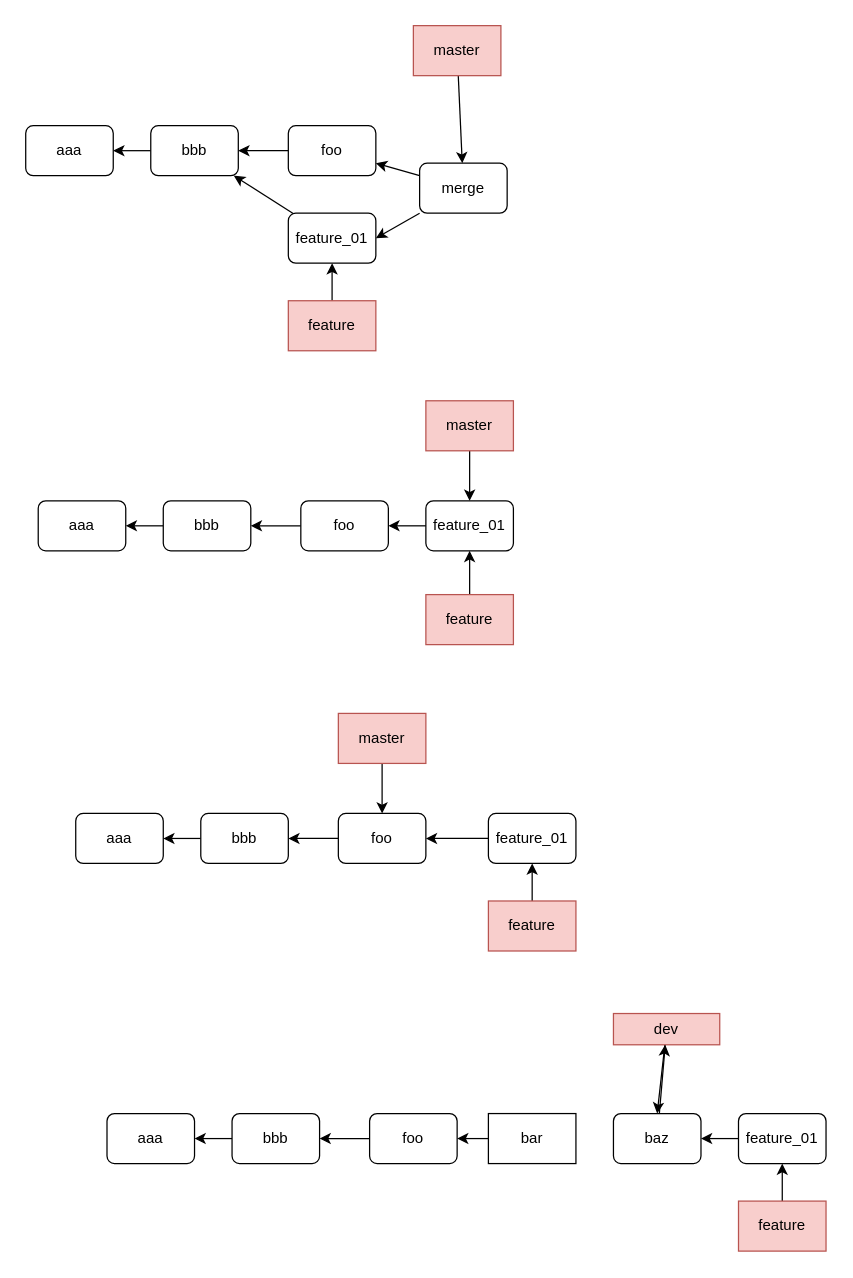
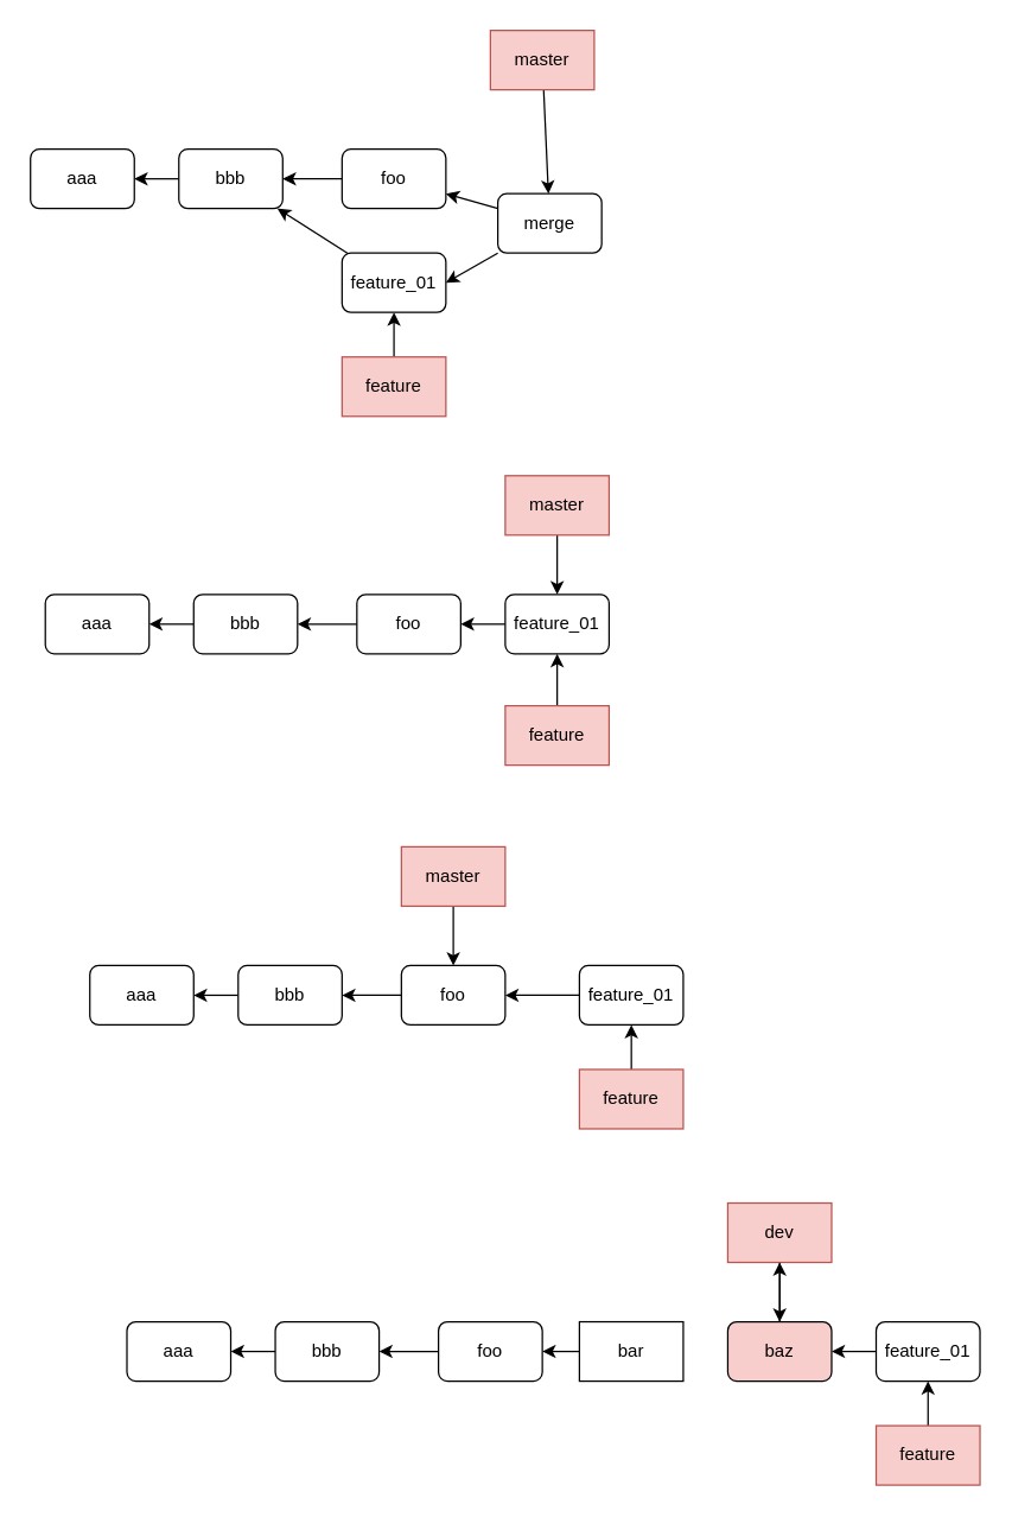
  <mxCell id="0" />
  <mxCell id="1" parent="0" />
  <mxCell id="2" value="aaa" style="rounded=1;whiteSpace=wrap;html=1;" parent="1" vertex="1"><mxGeometry x="20" y="100" width="70" height="40" as="geometry" /></mxCell>
  <mxCell id="3" value="" style="edgeStyle=none;html=1;" parent="1" source="4" target="2" edge="1"><mxGeometry relative="1" as="geometry" /></mxCell>
  <mxCell id="4" value="bbb" style="rounded=1;whiteSpace=wrap;html=1;" parent="1" vertex="1"><mxGeometry x="120" y="100" width="70" height="40" as="geometry" /></mxCell>
  <mxCell id="5" value="" style="edgeStyle=none;html=1;" parent="1" source="6" target="4" edge="1"><mxGeometry relative="1" as="geometry" /></mxCell>
  <mxCell id="6" value="foo" style="rounded=1;whiteSpace=wrap;html=1;" parent="1" vertex="1"><mxGeometry x="230" y="100" width="70" height="40" as="geometry" /></mxCell>
  <mxCell id="7" value="" style="edgeStyle=none;html=1;" parent="1" source="8" target="10" edge="1"><mxGeometry relative="1" as="geometry" /></mxCell>
  <mxCell id="8" value="feature" style="rounded=0;whiteSpace=wrap;html=1;fillColor=#f8cecc;strokeColor=#b85450;" parent="1" vertex="1"><mxGeometry x="230" y="240" width="70" height="40" as="geometry" /></mxCell>
  <mxCell id="9" value="" style="edgeStyle=none;html=1;" parent="1" source="10" target="4" edge="1"><mxGeometry relative="1" as="geometry" /></mxCell>
  <mxCell id="10" value="feature_01" style="rounded=1;whiteSpace=wrap;html=1;" parent="1" vertex="1"><mxGeometry x="230" y="170" width="70" height="40" as="geometry" /></mxCell>
  <mxCell id="11" value="" style="edgeStyle=none;html=1;" edge="1" parent="1" source="13" target="6"><mxGeometry relative="1" as="geometry" /></mxCell>
  <mxCell id="12" style="edgeStyle=none;html=1;entryX=1;entryY=0.5;entryDx=0;entryDy=0;" edge="1" parent="1" source="13" target="10"><mxGeometry relative="1" as="geometry" /></mxCell>
  <mxCell id="13" value="merge" style="rounded=1;whiteSpace=wrap;html=1;" vertex="1" parent="1"><mxGeometry x="335" y="130" width="70" height="40" as="geometry" /></mxCell>
  <mxCell id="14" value="" style="edgeStyle=none;html=1;" edge="1" parent="1" source="15" target="13"><mxGeometry relative="1" as="geometry" /></mxCell>
  <mxCell id="15" value="master" style="rounded=0;whiteSpace=wrap;html=1;fillColor=#f8cecc;strokeColor=#b85450;" vertex="1" parent="1"><mxGeometry x="330" y="20" width="70" height="40" as="geometry" /></mxCell>
  <mxCell id="16" value="aaa" style="rounded=1;whiteSpace=wrap;html=1;" vertex="1" parent="1"><mxGeometry x="30" y="400" width="70" height="40" as="geometry" /></mxCell>
  <mxCell id="17" value="" style="edgeStyle=none;html=1;" edge="1" parent="1" source="18" target="16"><mxGeometry relative="1" as="geometry" /></mxCell>
  <mxCell id="18" value="bbb" style="rounded=1;whiteSpace=wrap;html=1;" vertex="1" parent="1"><mxGeometry x="130" y="400" width="70" height="40" as="geometry" /></mxCell>
  <mxCell id="19" value="" style="edgeStyle=none;html=1;" edge="1" parent="1" source="20" target="18"><mxGeometry relative="1" as="geometry" /></mxCell>
  <mxCell id="20" value="foo" style="rounded=1;whiteSpace=wrap;html=1;" vertex="1" parent="1"><mxGeometry x="240" y="400" width="70" height="40" as="geometry" /></mxCell>
  <mxCell id="21" value="" style="edgeStyle=none;html=1;" edge="1" parent="1" source="22" target="23"><mxGeometry relative="1" as="geometry" /></mxCell>
  <mxCell id="22" value="feature" style="rounded=0;whiteSpace=wrap;html=1;fillColor=#f8cecc;strokeColor=#b85450;" vertex="1" parent="1"><mxGeometry x="340" y="475" width="70" height="40" as="geometry" /></mxCell>
  <mxCell id="23" value="feature_01" style="rounded=1;whiteSpace=wrap;html=1;" vertex="1" parent="1"><mxGeometry x="340" y="400" width="70" height="40" as="geometry" /></mxCell>
  <mxCell id="24" value="" style="edgeStyle=none;html=1;" edge="1" parent="1" target="20"><mxGeometry relative="1" as="geometry"><mxPoint x="340" y="420" as="sourcePoint" /></mxGeometry></mxCell>
  <mxCell id="25" value="" style="edgeStyle=none;html=1;" edge="1" parent="1" source="26"><mxGeometry relative="1" as="geometry"><mxPoint x="375" y="400" as="targetPoint" /></mxGeometry></mxCell>
  <mxCell id="26" value="master" style="rounded=0;whiteSpace=wrap;html=1;fillColor=#f8cecc;strokeColor=#b85450;" vertex="1" parent="1"><mxGeometry x="340" y="320" width="70" height="40" as="geometry" /></mxCell>
  <mxCell id="27" value="aaa" style="rounded=1;whiteSpace=wrap;html=1;" vertex="1" parent="1"><mxGeometry x="60" y="650" width="70" height="40" as="geometry" /></mxCell>
  <mxCell id="28" value="" style="edgeStyle=none;html=1;" edge="1" parent="1" source="29" target="27"><mxGeometry relative="1" as="geometry" /></mxCell>
  <mxCell id="29" value="bbb" style="rounded=1;whiteSpace=wrap;html=1;" vertex="1" parent="1"><mxGeometry x="160" y="650" width="70" height="40" as="geometry" /></mxCell>
  <mxCell id="30" value="" style="edgeStyle=none;html=1;" edge="1" parent="1" source="31" target="29"><mxGeometry relative="1" as="geometry" /></mxCell>
  <mxCell id="31" value="foo" style="rounded=1;whiteSpace=wrap;html=1;" vertex="1" parent="1"><mxGeometry x="270" y="650" width="70" height="40" as="geometry" /></mxCell>
  <mxCell id="32" value="" style="edgeStyle=none;html=1;" edge="1" parent="1" source="33"><mxGeometry relative="1" as="geometry"><mxPoint x="305" y="650" as="targetPoint" /></mxGeometry></mxCell>
  <mxCell id="33" value="master" style="rounded=0;whiteSpace=wrap;html=1;fillColor=#f8cecc;strokeColor=#b85450;" vertex="1" parent="1"><mxGeometry x="270" y="570" width="70" height="40" as="geometry" /></mxCell>
  <mxCell id="34" value="" style="edgeStyle=none;html=1;" edge="1" parent="1" source="35" target="37"><mxGeometry relative="1" as="geometry" /></mxCell>
  <mxCell id="35" value="feature" style="rounded=0;whiteSpace=wrap;html=1;fillColor=#f8cecc;strokeColor=#b85450;" vertex="1" parent="1"><mxGeometry x="390" y="720" width="70" height="40" as="geometry" /></mxCell>
  <mxCell id="36" value="" style="edgeStyle=none;html=1;" edge="1" parent="1" source="37" target="31"><mxGeometry relative="1" as="geometry" /></mxCell>
  <mxCell id="37" value="feature_01" style="rounded=1;whiteSpace=wrap;html=1;" vertex="1" parent="1"><mxGeometry x="390" y="650" width="70" height="40" as="geometry" /></mxCell>
  <mxCell id="38" value="aaa" style="rounded=1;whiteSpace=wrap;html=1;" vertex="1" parent="1"><mxGeometry x="85" y="890" width="70" height="40" as="geometry" /></mxCell>
  <mxCell id="39" value="" style="edgeStyle=none;html=1;" edge="1" parent="1" source="40" target="38"><mxGeometry relative="1" as="geometry" /></mxCell>
  <mxCell id="40" value="bbb" style="rounded=1;whiteSpace=wrap;html=1;" vertex="1" parent="1"><mxGeometry x="185" y="890" width="70" height="40" as="geometry" /></mxCell>
  <mxCell id="41" value="" style="edgeStyle=none;html=1;" edge="1" parent="1" source="42" target="40"><mxGeometry relative="1" as="geometry" /></mxCell>
  <mxCell id="42" value="foo" style="rounded=1;whiteSpace=wrap;html=1;" vertex="1" parent="1"><mxGeometry x="295" y="890" width="70" height="40" as="geometry" /></mxCell>
  <mxCell id="43" value="" style="edgeStyle=none;html=1;" edge="1" parent="1" source="44" target="46"><mxGeometry relative="1" as="geometry" /></mxCell>
  <mxCell id="44" value="feature" style="rounded=0;whiteSpace=wrap;html=1;fillColor=#f8cecc;strokeColor=#b85450;" vertex="1" parent="1"><mxGeometry x="590" y="960" width="70" height="40" as="geometry" /></mxCell>
  <mxCell id="45" value="" style="edgeStyle=none;html=1;" edge="1" parent="1" source="46" target="52"><mxGeometry relative="1" as="geometry" /></mxCell>
  <mxCell id="46" value="feature_01" style="rounded=1;whiteSpace=wrap;html=1;" vertex="1" parent="1"><mxGeometry x="590" y="890" width="70" height="40" as="geometry" /></mxCell>
  <mxCell id="47" value="" style="edgeStyle=none;html=1;" edge="1" parent="1" source="48"><mxGeometry relative="1" as="geometry"><mxPoint x="525" y="890" as="targetPoint" /></mxGeometry></mxCell>
- <mxCell id="48" value="dev" style="rounded=0;whiteSpace=wrap;html=1;fillColor=#f8cecc;strokeColor=#b85450;" vertex="1" parent="1"><mxGeometry x="490" y="810" width="85" height="25" as="geometry" /></mxCell>
+ <mxCell id="48" value="dev" style="rounded=0;whiteSpace=wrap;html=1;fillColor=#f8cecc;strokeColor=#b85450;" vertex="1" parent="1"><mxGeometry x="490" y="810" width="70" height="40" as="geometry" /></mxCell>
  <mxCell id="49" value="" style="edgeStyle=none;html=1;" edge="1" parent="1" source="50" target="42"><mxGeometry relative="1" as="geometry" /></mxCell>
  <mxCell id="50" value="bar" style="whiteSpace=wrap;html=1;rounded=0;" vertex="1" parent="1"><mxGeometry x="390" y="890" width="70" height="40" as="geometry" /></mxCell>
  <mxCell id="51" value="" style="edgeStyle=none;html=1;" edge="1" parent="1" source="52" target="48"><mxGeometry relative="1" as="geometry" /></mxCell>
- <mxCell id="52" value="baz" style="rounded=1;whiteSpace=wrap;html=1;" vertex="1" parent="1"><mxGeometry x="490" y="890" width="70" height="40" as="geometry" /></mxCell>
+ <mxCell id="52" value="baz" style="rounded=1;whiteSpace=wrap;html=1;fillColor=#f8cecc;" vertex="1" parent="1"><mxGeometry x="490" y="890" width="70" height="40" as="geometry" /></mxCell>
